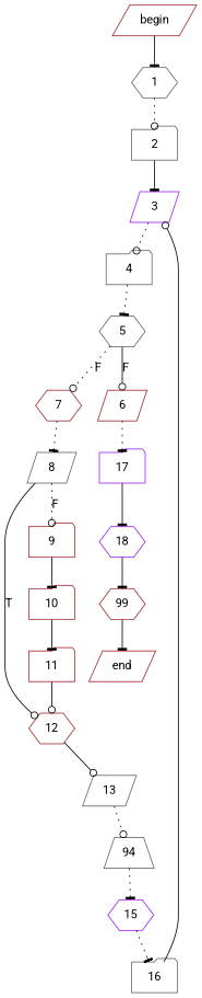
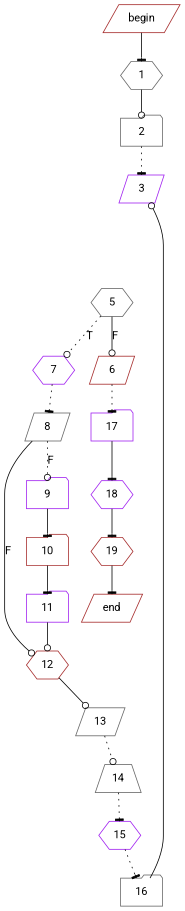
  digraph {
    fontname=Roboto
    node [color=brown fontname=Roboto shape=hexagon]
    edge [arrowhead=tee fontname=Roboto style=solid]
    begin [shape=parallelogram]
    1 [color=gray40]
    2 [color=gray40 shape=folder]
    end [shape=parallelogram]
    3 [color=purple shape=parallelogram]
-   4 [color=gray40 shape=folder]
    5 [color=gray40]
-   7
+   7 [color=purple]
    6 [shape=parallelogram]
    8 [color=gray40 shape=parallelogram]
    17 [color=purple shape=folder]
    12
-   9 [shape=folder]
+   9 [color=purple shape=folder]
    18 [color=purple]
-   19 [label=99]
+   19
    13 [color=gray40 shape=parallelogram]
    10 [shape=folder]
-   14 [color=gray40 shape=trapezium label=94]
-   11 [shape=folder]
+   14 [color=gray40 shape=trapezium]
+   11 [color=purple shape=folder]
    15 [color=purple]
    16 [color=gray40 shape=folder]
    begin -> 1
-   1 -> 2 [arrowhead=odot style=dotted]
-   2 -> 3
-   3 -> 4 [arrowhead=odot style=dotted]
-   4 -> 5 [style=dotted]
-   5 -> 7 [arrowhead=odot label=F style=dotted]
+   1 -> 2 [arrowhead=odot]
+   2 -> 3 [style=dotted]
+   5 -> 7 [arrowhead=odot label=T style=dotted]
    5 -> 6 [arrowhead=odot label=F]
    7 -> 8 [style=dotted]
    6 -> 17 [style=dotted]
-   8 -> 12 [arrowhead=odot label=T]
+   8 -> 12 [arrowhead=odot label=F]
    8 -> 9 [arrowhead=odot label=F style=dotted]
    17 -> 18
    12 -> 13 [arrowhead=odot]
    9 -> 10
    18 -> 19
    19 -> end
    13 -> 14 [arrowhead=odot style=dotted]
    10 -> 11
    14 -> 15 [style=dotted]
    11 -> 12 [arrowhead=odot]
    15 -> 16 [style=dotted]
    16 -> 3 [arrowhead=odot]
  }
